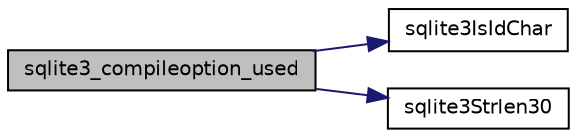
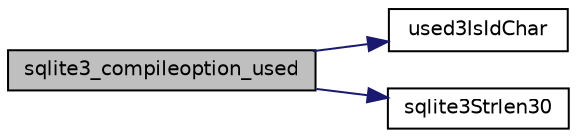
  digraph {
    rankdir=LR
    node [color=black fillcolor=white fontname=Helvetica fontsize=10 shape=record style=filled]
    edge [color=midnightblue fontname=Helvetica fontsize=10 labelfontname=Helvetica labelfontsize=10 style=solid]
    n1 [fillcolor=grey75 fontcolor=black height=0.2 label=sqlite3_compileoption_used width=0.4]
-   n2 [height=0.2 label=sqlite3IsIdChar width=0.4]
+   n2 [height=0.2 label=used3IsIdChar width=0.4]
    n3 [height=0.2 label=sqlite3Strlen30 width=0.4]
    n1 -> n2
    n1 -> n3
  }
